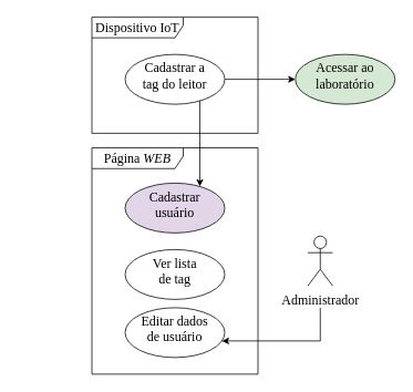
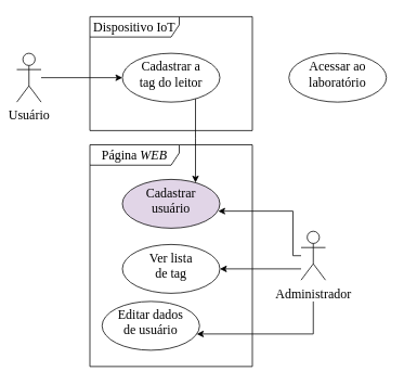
  <mxCell id="0" />
  <mxCell id="1" parent="0" />
  <mxCell id="2" value="Página &lt;i style=&quot;font-size: 16px;&quot;&gt;WEB&lt;/i&gt;" style="shape=umlFrame;whiteSpace=wrap;html=1;width=110;height=25;fontFamily=Times New Roman;fontSize=16;" vertex="1" parent="1"><mxGeometry x="110" y="177.5" width="200" height="272.5" as="geometry" /></mxCell>
  <mxCell id="3" value="Dispositivo IoT" style="shape=umlFrame;whiteSpace=wrap;html=1;width=110;height=25;fontFamily=Times New Roman;fontSize=16;" vertex="1" parent="1"><mxGeometry x="110" y="20" width="200" height="140" as="geometry" /></mxCell>
- <mxCell id="6" style="edgeStyle=orthogonalEdgeStyle;rounded=0;orthogonalLoop=1;jettySize=auto;html=1;fontFamily=Times New Roman;fontSize=16;" edge="1" parent="1" source="8" target="14"><mxGeometry relative="1" as="geometry" /></mxCell>
+ <mxCell id="4" style="edgeStyle=orthogonalEdgeStyle;rounded=0;orthogonalLoop=1;jettySize=auto;html=1;fontFamily=Times New Roman;fontSize=16;" edge="1" parent="1" source="5" target="8"><mxGeometry relative="1" as="geometry" /></mxCell>
+ <mxCell id="5" value="Usuário" style="shape=umlActor;verticalLabelPosition=bottom;verticalAlign=top;html=1;outlineConnect=0;fontFamily=Times New Roman;fontSize=16;" vertex="1" parent="1"><mxGeometry x="20" y="65" width="30" height="60" as="geometry" /></mxCell>
  <mxCell id="7" style="edgeStyle=orthogonalEdgeStyle;rounded=0;orthogonalLoop=1;jettySize=auto;html=1;fontFamily=Times New Roman;fontSize=16;" edge="1" parent="1" source="8" target="13"><mxGeometry relative="1" as="geometry"><Array as="points"><mxPoint x="240" y="170" /><mxPoint x="240" y="170" /></Array></mxGeometry></mxCell>
  <mxCell id="8" value="Cadastrar a &lt;br style=&quot;font-size: 16px;&quot;&gt;tag do leitor" style="ellipse;whiteSpace=wrap;html=1;verticalAlign=top;fontFamily=Times New Roman;fontSize=16;" vertex="1" parent="1"><mxGeometry x="150" y="65" width="120" height="60" as="geometry" /></mxCell>
+ <mxCell id="9" style="edgeStyle=orthogonalEdgeStyle;rounded=0;orthogonalLoop=1;jettySize=auto;html=1;entryX=0.983;entryY=0.65;entryDx=0;entryDy=0;entryPerimeter=0;fontFamily=Times New Roman;fontSize=16;" edge="1" parent="1" source="12" target="13"><mxGeometry relative="1" as="geometry"><Array as="points"><mxPoint x="360" y="314" /><mxPoint x="360" y="259" /></Array></mxGeometry></mxCell>
+ <mxCell id="10" style="edgeStyle=orthogonalEdgeStyle;rounded=0;orthogonalLoop=1;jettySize=auto;html=1;fontFamily=Times New Roman;fontSize=16;" edge="1" parent="1" source="12" target="15"><mxGeometry relative="1" as="geometry"><Array as="points"><mxPoint x="350" y="330" /><mxPoint x="350" y="330" /></Array></mxGeometry></mxCell>
  <mxCell id="11" style="edgeStyle=orthogonalEdgeStyle;rounded=0;orthogonalLoop=1;jettySize=auto;html=1;fontFamily=Times New Roman;fontSize=16;" edge="1" parent="1" target="16"><mxGeometry relative="1" as="geometry"><mxPoint x="385" y="370" as="sourcePoint" /><Array as="points"><mxPoint x="385" y="410" /></Array></mxGeometry></mxCell>
  <mxCell id="12" value="Administrador" style="shape=umlActor;verticalLabelPosition=bottom;verticalAlign=top;html=1;outlineConnect=0;fontFamily=Times New Roman;fontSize=16;" vertex="1" parent="1"><mxGeometry x="370" y="283.75" width="30" height="60" as="geometry" /></mxCell>
  <mxCell id="13" value="Cadastrar &lt;br style=&quot;font-size: 16px;&quot;&gt;usuário" style="ellipse;whiteSpace=wrap;html=1;verticalAlign=top;fontFamily=Times New Roman;fontSize=16;fillColor=#e1d5e7;" vertex="1" parent="1"><mxGeometry x="150" y="220" width="120" height="60" as="geometry" /></mxCell>
- <mxCell id="14" value="Acessar ao laboratório" style="ellipse;whiteSpace=wrap;html=1;verticalAlign=top;fontFamily=Times New Roman;fontSize=16;fillColor=#d5e8d4;" vertex="1" parent="1"><mxGeometry x="355" y="65" width="120" height="60" as="geometry" /></mxCell>
+ <mxCell id="14" value="Acessar ao laboratório" style="ellipse;whiteSpace=wrap;html=1;verticalAlign=top;fontFamily=Times New Roman;fontSize=16;" vertex="1" parent="1"><mxGeometry x="355" y="65" width="120" height="60" as="geometry" /></mxCell>
  <mxCell id="15" value="Ver lista &lt;br style=&quot;font-size: 16px;&quot;&gt;de tag" style="ellipse;whiteSpace=wrap;html=1;verticalAlign=top;fontFamily=Times New Roman;fontSize=16;" vertex="1" parent="1"><mxGeometry x="150" y="300" width="120" height="60" as="geometry" /></mxCell>
- <mxCell id="16" value="Editar dados&lt;br style=&quot;font-size: 16px;&quot;&gt;de usuário" style="ellipse;whiteSpace=wrap;html=1;verticalAlign=top;fontFamily=Times New Roman;fontSize=16;" vertex="1" parent="1"><mxGeometry x="150" y="370" width="120" height="60" as="geometry" /></mxCell>
+ <mxCell id="16" value="Editar dados&lt;br style=&quot;font-size: 16px;&quot;&gt;de usuário" style="ellipse;whiteSpace=wrap;html=1;verticalAlign=top;fontFamily=Times New Roman;fontSize=16;" vertex="1" parent="1"><mxGeometry x="125" y="370" width="120" height="60" as="geometry" /></mxCell>
